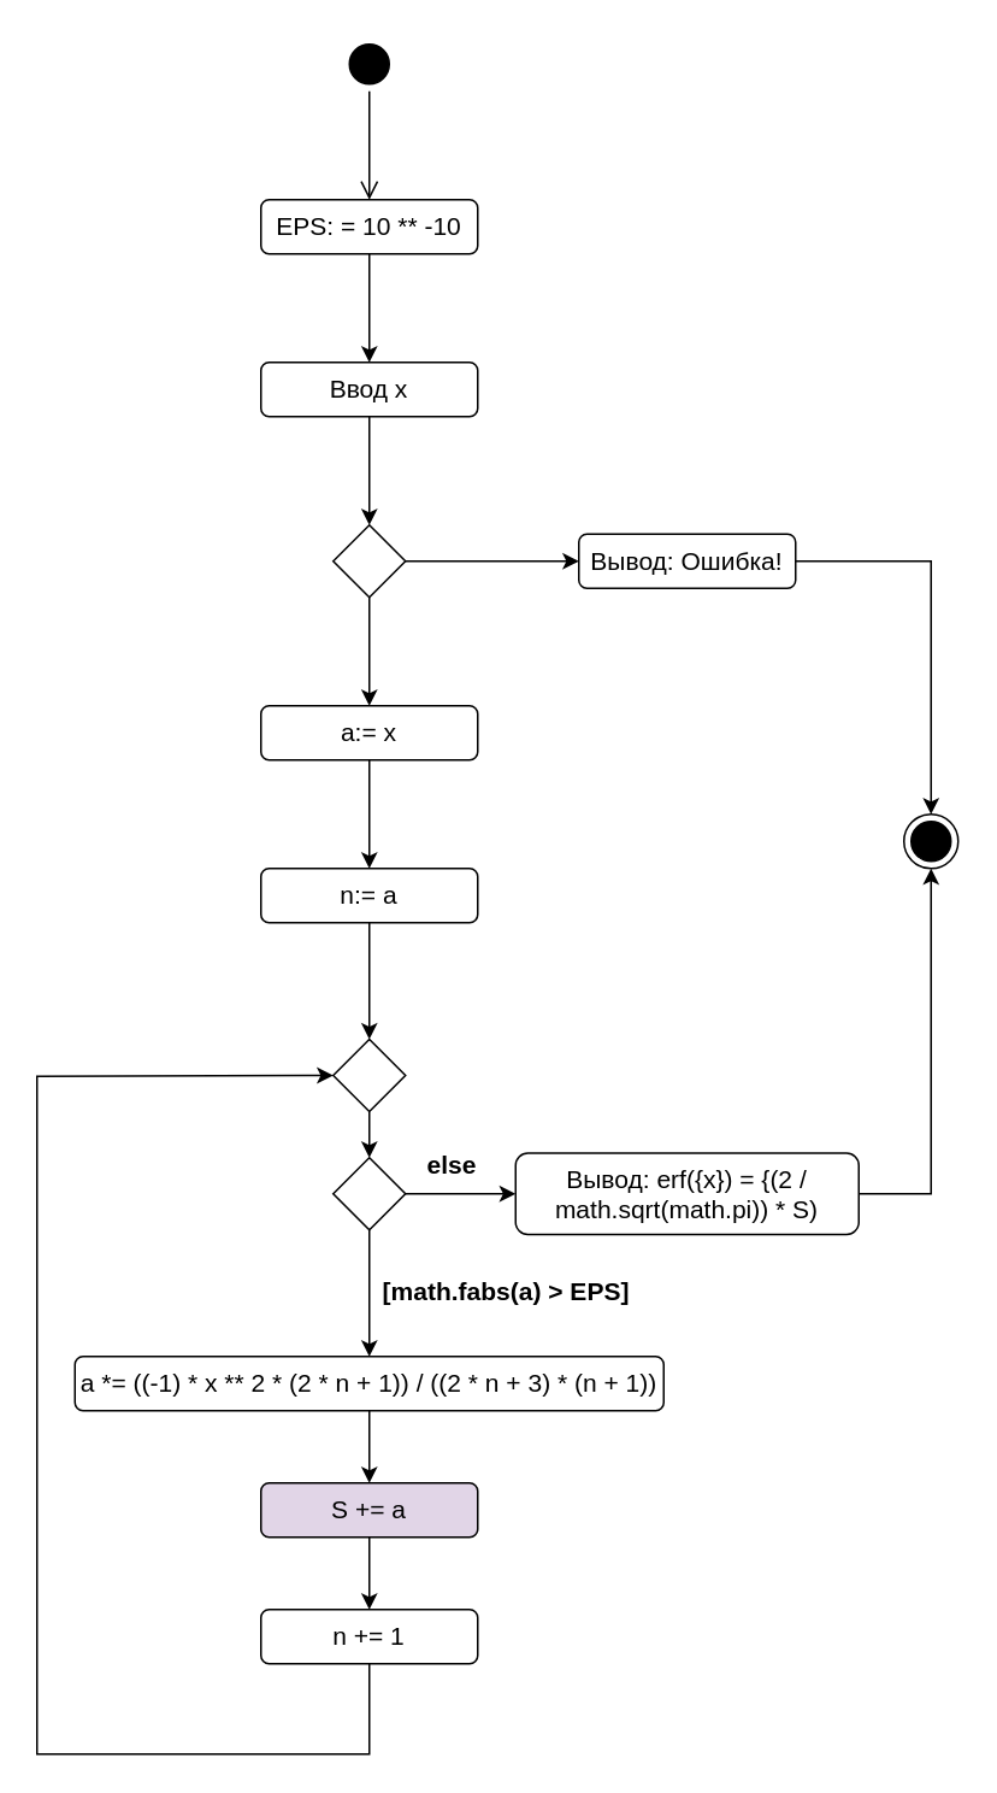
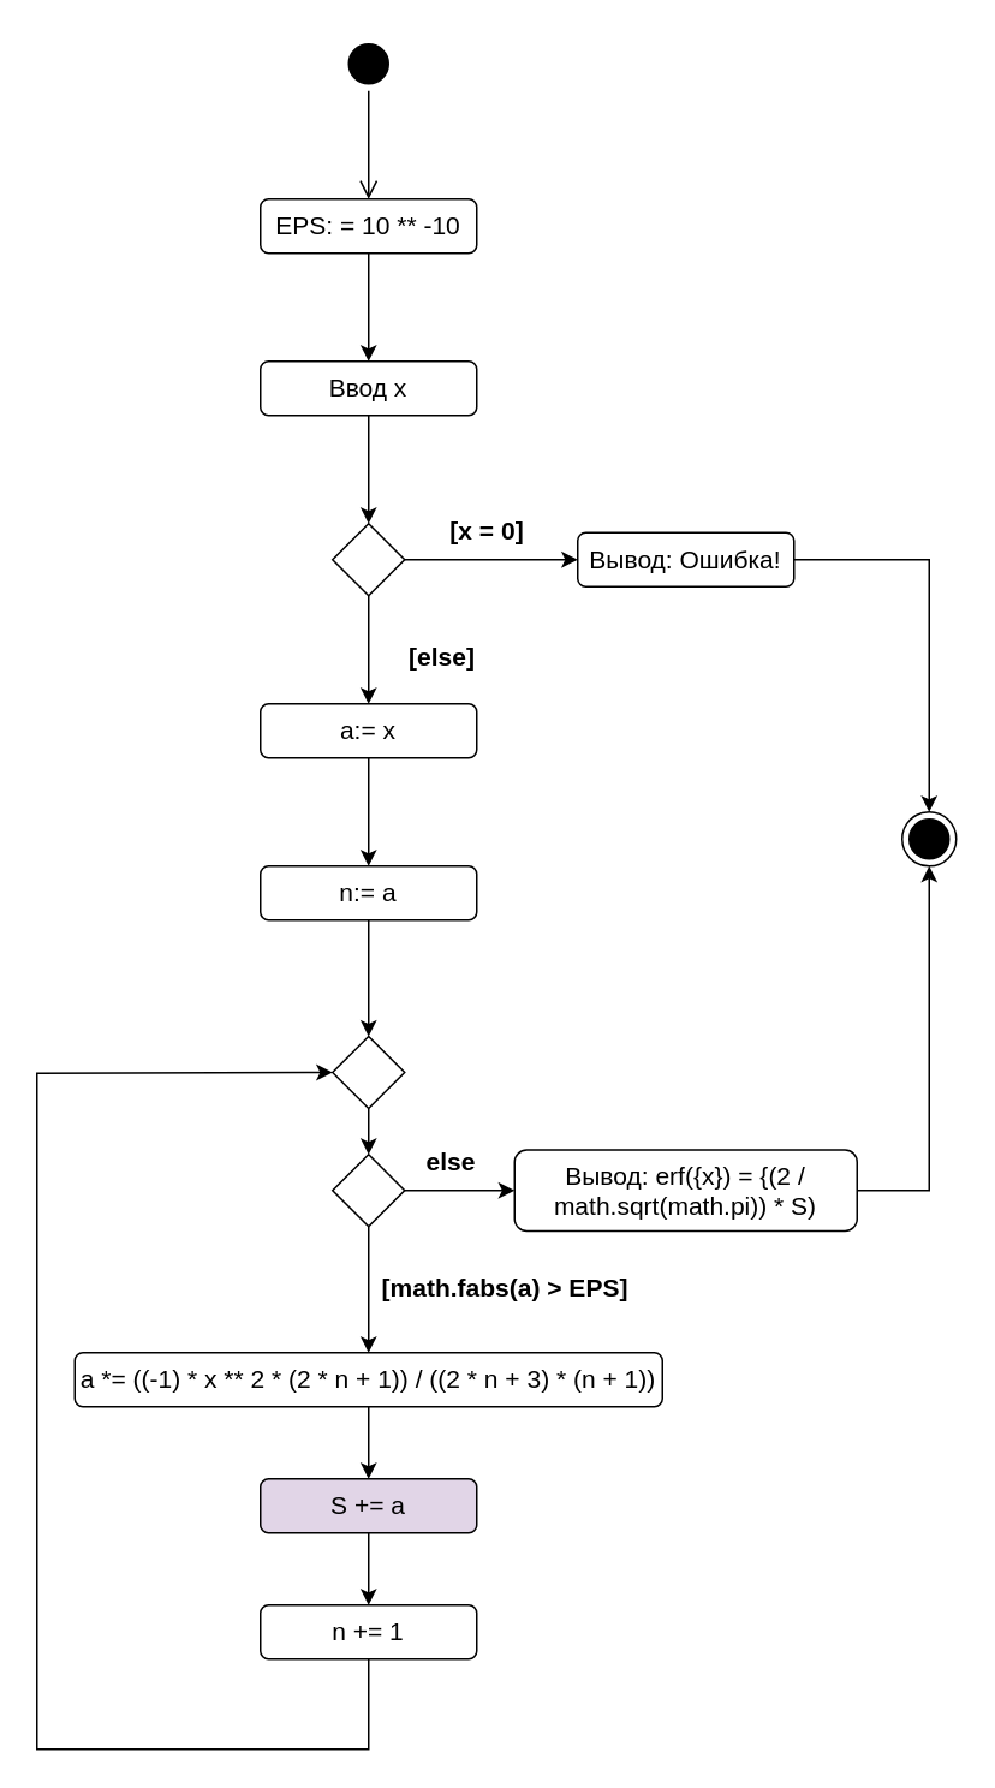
  <mxCell id="0" />
  <mxCell id="1" parent="0" />
  <mxCell id="2" value="" style="ellipse;html=1;shape=startState;fillColor=#000000;strokeColor=#000000;" vertex="1" parent="1"><mxGeometry x="189" y="20" width="30" height="30" as="geometry" /></mxCell>
  <mxCell id="3" value="" style="edgeStyle=orthogonalEdgeStyle;html=1;verticalAlign=bottom;endArrow=open;endSize=8;strokeColor=#000000;rounded=0;entryX=0.5;entryY=0;entryDx=0;entryDy=0;" edge="1" source="2" parent="1" target="5"><mxGeometry relative="1" as="geometry"><mxPoint x="204" y="110" as="targetPoint" /></mxGeometry></mxCell>
  <mxCell id="4" value="" style="ellipse;html=1;shape=endState;fillColor=#000000;strokeColor=#000000;" vertex="1" parent="1"><mxGeometry x="500" y="450" width="30" height="30" as="geometry" /></mxCell>
  <mxCell id="5" value="&lt;font style=&quot;font-size: 14px;&quot;&gt;EPS: = 10 ** -10&lt;/font&gt;" style="rounded=1;whiteSpace=wrap;html=1;strokeColor=#000000;" vertex="1" parent="1"><mxGeometry x="144" y="110" width="120" height="30" as="geometry" /></mxCell>
  <mxCell id="6" value="&lt;font style=&quot;font-size: 14px;&quot;&gt;Ввод x&lt;/font&gt;" style="rounded=1;whiteSpace=wrap;html=1;strokeColor=#000000;" vertex="1" parent="1"><mxGeometry x="144" y="200" width="120" height="30" as="geometry" /></mxCell>
  <mxCell id="7" value="" style="rhombus;whiteSpace=wrap;html=1;strokeColor=#000000;" vertex="1" parent="1"><mxGeometry x="184" y="290" width="40" height="40" as="geometry" /></mxCell>
  <mxCell id="8" value="Вывод: Ошибка!" style="rounded=1;whiteSpace=wrap;html=1;strokeColor=#000000;fontSize=14;" vertex="1" parent="1"><mxGeometry x="320" y="295" width="120" height="30" as="geometry" /></mxCell>
  <mxCell id="9" value="" style="endArrow=classic;html=1;rounded=0;strokeColor=#000000;exitX=0.5;exitY=1;exitDx=0;exitDy=0;" edge="1" parent="1" source="7" target="10"><mxGeometry width="50" height="50" relative="1" as="geometry"><mxPoint x="180" y="540" as="sourcePoint" /><mxPoint x="204" y="390" as="targetPoint" /></mxGeometry></mxCell>
  <mxCell id="10" value="&lt;font style=&quot;font-size: 14px;&quot;&gt;a:= x&lt;/font&gt;" style="rounded=1;whiteSpace=wrap;html=1;strokeColor=#000000;" vertex="1" parent="1"><mxGeometry x="144" y="390" width="120" height="30" as="geometry" /></mxCell>
  <mxCell id="11" value="n:= a" style="rounded=1;whiteSpace=wrap;html=1;fontSize=14;strokeColor=#000000;" vertex="1" parent="1"><mxGeometry x="144" y="480" width="120" height="30" as="geometry" /></mxCell>
  <mxCell id="12" value="" style="rhombus;whiteSpace=wrap;html=1;fontSize=14;strokeColor=#000000;" vertex="1" parent="1"><mxGeometry x="184" y="574.5" width="40" height="40" as="geometry" /></mxCell>
  <mxCell id="13" value="" style="rhombus;whiteSpace=wrap;html=1;fontSize=14;strokeColor=#000000;" vertex="1" parent="1"><mxGeometry x="184" y="640" width="40" height="40" as="geometry" /></mxCell>
  <mxCell id="14" value="a *= ((-1) * x ** 2 * (2 * n + 1)) / ((2 * n + 3) * (n + 1))" style="rounded=1;whiteSpace=wrap;html=1;fontSize=14;strokeColor=#000000;" vertex="1" parent="1"><mxGeometry x="41" y="750" width="326" height="30" as="geometry" /></mxCell>
  <mxCell id="15" value="S += a" style="rounded=1;whiteSpace=wrap;html=1;fontSize=14;strokeColor=#000000;fillColor=#e1d5e7;" vertex="1" parent="1"><mxGeometry x="144" y="820" width="120" height="30" as="geometry" /></mxCell>
  <mxCell id="16" value="n += 1" style="rounded=1;whiteSpace=wrap;html=1;fontSize=14;strokeColor=#000000;" vertex="1" parent="1"><mxGeometry x="144" y="890" width="120" height="30" as="geometry" /></mxCell>
  <mxCell id="17" value="" style="endArrow=classic;html=1;rounded=0;fontSize=14;strokeColor=#000000;exitX=0.5;exitY=1;exitDx=0;exitDy=0;entryX=0;entryY=0.5;entryDx=0;entryDy=0;" edge="1" parent="1" source="16" target="12"><mxGeometry width="50" height="50" relative="1" as="geometry"><mxPoint x="180" y="840" as="sourcePoint" /><mxPoint x="230" y="790" as="targetPoint" /><Array as="points"><mxPoint x="204" y="970" /><mxPoint x="20" y="970" /><mxPoint x="20" y="595" /></Array></mxGeometry></mxCell>
  <mxCell id="18" value="" style="endArrow=classic;html=1;rounded=0;fontSize=14;strokeColor=#000000;exitX=0.5;exitY=1;exitDx=0;exitDy=0;entryX=0.5;entryY=0;entryDx=0;entryDy=0;" edge="1" parent="1" source="13" target="14"><mxGeometry width="50" height="50" relative="1" as="geometry"><mxPoint x="180" y="840" as="sourcePoint" /><mxPoint x="230" y="790" as="targetPoint" /></mxGeometry></mxCell>
  <mxCell id="19" value="" style="endArrow=classic;html=1;rounded=0;fontSize=14;strokeColor=#000000;exitX=0.5;exitY=1;exitDx=0;exitDy=0;entryX=0.5;entryY=0;entryDx=0;entryDy=0;" edge="1" parent="1" source="14" target="15"><mxGeometry width="50" height="50" relative="1" as="geometry"><mxPoint x="180" y="840" as="sourcePoint" /><mxPoint x="230" y="790" as="targetPoint" /></mxGeometry></mxCell>
  <mxCell id="20" value="" style="endArrow=classic;html=1;rounded=0;fontSize=14;strokeColor=#000000;exitX=0.5;exitY=1;exitDx=0;exitDy=0;entryX=0.5;entryY=0;entryDx=0;entryDy=0;" edge="1" parent="1" source="15" target="16"><mxGeometry width="50" height="50" relative="1" as="geometry"><mxPoint x="180" y="840" as="sourcePoint" /><mxPoint x="230" y="790" as="targetPoint" /></mxGeometry></mxCell>
  <mxCell id="21" value="" style="endArrow=classic;html=1;rounded=0;fontSize=14;strokeColor=#000000;exitX=0.5;exitY=1;exitDx=0;exitDy=0;entryX=0.5;entryY=0;entryDx=0;entryDy=0;" edge="1" parent="1" source="12" target="13"><mxGeometry width="50" height="50" relative="1" as="geometry"><mxPoint x="180" y="740" as="sourcePoint" /><mxPoint x="230" y="690" as="targetPoint" /></mxGeometry></mxCell>
  <mxCell id="22" value="" style="endArrow=classic;html=1;rounded=0;fontSize=14;strokeColor=#000000;exitX=0.5;exitY=1;exitDx=0;exitDy=0;entryX=0.5;entryY=0;entryDx=0;entryDy=0;" edge="1" parent="1" source="11" target="12"><mxGeometry width="50" height="50" relative="1" as="geometry"><mxPoint x="180" y="540" as="sourcePoint" /><mxPoint x="230" y="490" as="targetPoint" /></mxGeometry></mxCell>
  <mxCell id="23" value="" style="endArrow=classic;html=1;rounded=0;fontSize=14;strokeColor=#000000;exitX=0.5;exitY=1;exitDx=0;exitDy=0;entryX=0.5;entryY=0;entryDx=0;entryDy=0;" edge="1" parent="1" source="10" target="11"><mxGeometry width="50" height="50" relative="1" as="geometry"><mxPoint x="180" y="540" as="sourcePoint" /><mxPoint x="230" y="490" as="targetPoint" /></mxGeometry></mxCell>
  <mxCell id="24" value="" style="endArrow=classic;html=1;rounded=0;fontSize=14;strokeColor=#000000;exitX=0.5;exitY=1;exitDx=0;exitDy=0;entryX=0.5;entryY=0;entryDx=0;entryDy=0;" edge="1" parent="1" source="6" target="7"><mxGeometry width="50" height="50" relative="1" as="geometry"><mxPoint x="180" y="340" as="sourcePoint" /><mxPoint x="230" y="290" as="targetPoint" /></mxGeometry></mxCell>
  <mxCell id="25" value="" style="endArrow=classic;html=1;rounded=0;fontSize=14;strokeColor=#000000;exitX=0.5;exitY=1;exitDx=0;exitDy=0;entryX=0.5;entryY=0;entryDx=0;entryDy=0;" edge="1" parent="1" source="5" target="6"><mxGeometry width="50" height="50" relative="1" as="geometry"><mxPoint x="180" y="340" as="sourcePoint" /><mxPoint x="230" y="290" as="targetPoint" /></mxGeometry></mxCell>
  <mxCell id="26" value="" style="endArrow=classic;html=1;rounded=0;fontSize=14;strokeColor=#000000;exitX=1;exitY=0.5;exitDx=0;exitDy=0;entryX=0;entryY=0.5;entryDx=0;entryDy=0;" edge="1" parent="1" source="7" target="8"><mxGeometry width="50" height="50" relative="1" as="geometry"><mxPoint x="180" y="540" as="sourcePoint" /><mxPoint x="230" y="490" as="targetPoint" /></mxGeometry></mxCell>
  <mxCell id="27" value="" style="endArrow=classic;html=1;rounded=0;fontSize=14;strokeColor=#000000;exitX=1;exitY=0.5;exitDx=0;exitDy=0;entryX=0;entryY=0.5;entryDx=0;entryDy=0;" edge="1" parent="1" source="13" target="28"><mxGeometry width="50" height="50" relative="1" as="geometry"><mxPoint x="180" y="640" as="sourcePoint" /><mxPoint x="320" y="660" as="targetPoint" /></mxGeometry></mxCell>
  <mxCell id="28" value="Вывод: erf({x}) = {(2 / math.sqrt(math.pi)) * S)" style="rounded=1;whiteSpace=wrap;html=1;fontSize=14;strokeColor=#000000;" vertex="1" parent="1"><mxGeometry x="285" y="637.5" width="190" height="45" as="geometry" /></mxCell>
  <mxCell id="29" value="" style="endArrow=classic;html=1;rounded=0;fontSize=14;strokeColor=#000000;exitX=1;exitY=0.5;exitDx=0;exitDy=0;entryX=0.5;entryY=0;entryDx=0;entryDy=0;" edge="1" parent="1" source="8" target="4"><mxGeometry width="50" height="50" relative="1" as="geometry"><mxPoint x="180" y="480" as="sourcePoint" /><mxPoint x="230" y="430" as="targetPoint" /><Array as="points"><mxPoint x="515" y="310" /></Array></mxGeometry></mxCell>
  <mxCell id="30" value="" style="endArrow=classic;html=1;rounded=0;fontSize=14;strokeColor=#000000;exitX=1;exitY=0.5;exitDx=0;exitDy=0;entryX=0.5;entryY=1;entryDx=0;entryDy=0;" edge="1" parent="1" source="28" target="4"><mxGeometry width="50" height="50" relative="1" as="geometry"><mxPoint x="180" y="580" as="sourcePoint" /><mxPoint x="230" y="530" as="targetPoint" /><Array as="points"><mxPoint x="515" y="660" /></Array></mxGeometry></mxCell>
+ <mxCell id="31" value="[x = 0]" style="text;align=center;fontStyle=1;verticalAlign=middle;spacingLeft=3;spacingRight=3;strokeColor=none;rotatable=0;points=[[0,0.5],[1,0.5]];portConstraint=eastwest;fontSize=14;" vertex="1" parent="1"><mxGeometry x="230" y="280" width="80" height="26" as="geometry" /></mxCell>
+ <mxCell id="32" value="[else]" style="text;align=center;fontStyle=1;verticalAlign=middle;spacingLeft=3;spacingRight=3;strokeColor=none;rotatable=0;points=[[0,0.5],[1,0.5]];portConstraint=eastwest;fontSize=14;" vertex="1" parent="1"><mxGeometry x="205" y="350" width="80" height="26" as="geometry" /></mxCell>
  <mxCell id="33" value="else" style="text;align=center;fontStyle=1;verticalAlign=middle;spacingLeft=3;spacingRight=3;strokeColor=none;rotatable=0;points=[[0,0.5],[1,0.5]];portConstraint=eastwest;fontSize=14;" vertex="1" parent="1"><mxGeometry x="210" y="630" width="80" height="26" as="geometry" /></mxCell>
  <mxCell id="34" value="[math.fabs(a) &gt; EPS]" style="text;align=center;fontStyle=1;verticalAlign=middle;spacingLeft=3;spacingRight=3;strokeColor=none;rotatable=0;points=[[0,0.5],[1,0.5]];portConstraint=eastwest;fontSize=14;" vertex="1" parent="1"><mxGeometry x="240" y="700" width="80" height="26" as="geometry" /></mxCell>
